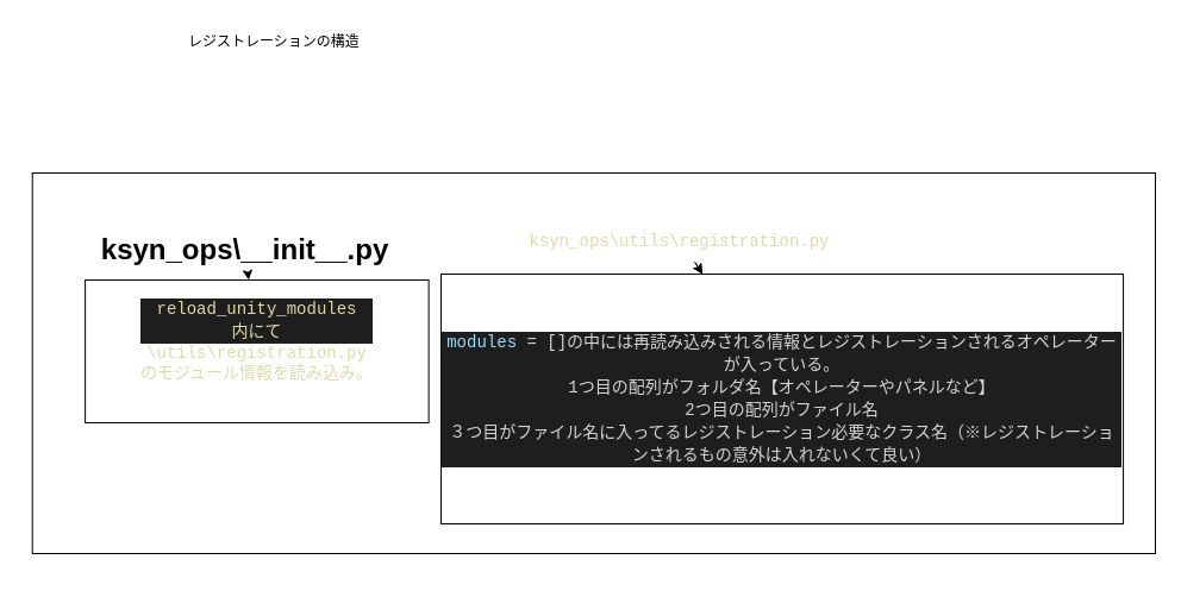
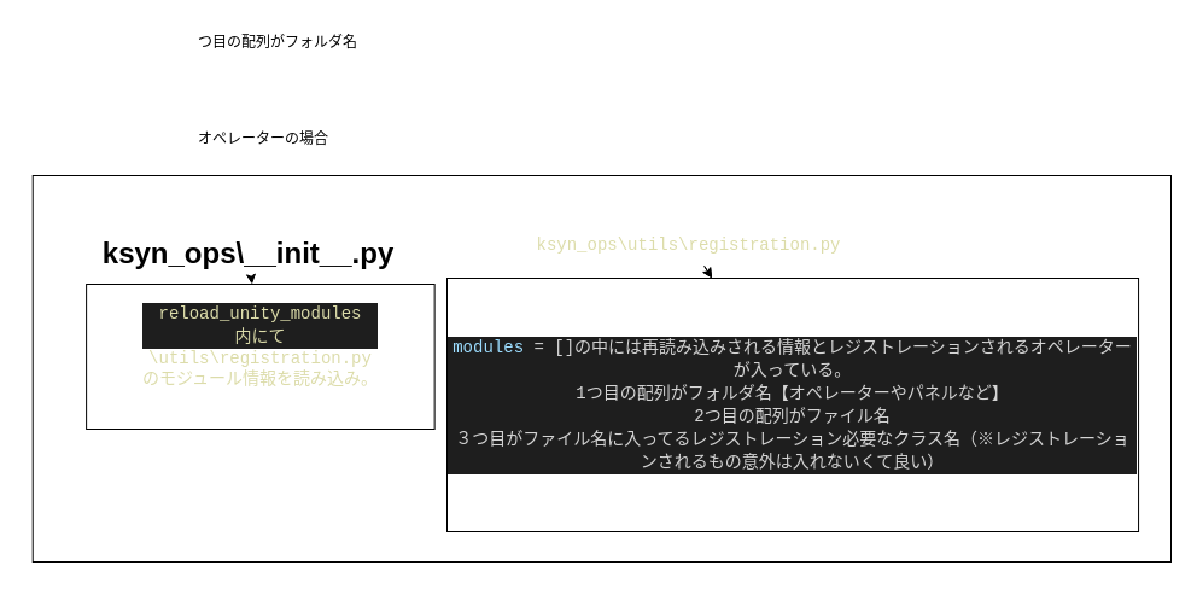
  <mxCell id="0" />
  <mxCell id="1" parent="0" />
- <mxCell id="2" value="レジストレーションの構造" style="text;strokeColor=none;align=center;fillColor=none;html=1;verticalAlign=middle;whiteSpace=wrap;rounded=0;" vertex="1" parent="1"><mxGeometry x="110" y="20" width="240" height="30" as="geometry" /></mxCell>
+ <mxCell id="2" value="つ目の配列がフォルダ名" style="text;strokeColor=none;align=center;fillColor=none;html=1;verticalAlign=middle;whiteSpace=wrap;rounded=0;" vertex="1" parent="1"><mxGeometry x="110" y="20" width="240" height="30" as="geometry" /></mxCell>
  <mxCell id="3" value="" style="group" vertex="1" connectable="0" parent="1"><mxGeometry x="20" y="100" width="950" height="380" as="geometry" /></mxCell>
  <mxCell id="4" value="" style="group" vertex="1" connectable="0" parent="3"><mxGeometry x="31.41" width="918.59" height="365" as="geometry" /></mxCell>
+ <mxCell id="5" value="オペレーターの場合" style="text;strokeColor=none;align=center;fillColor=none;html=1;verticalAlign=middle;whiteSpace=wrap;rounded=0;" vertex="1" parent="4"><mxGeometry x="66.584" width="199.753" height="30" as="geometry" /></mxCell>
  <mxCell id="6" value="" style="group" vertex="1" connectable="0" parent="4"><mxGeometry x="19.703" y="80" width="898.887" height="285" as="geometry" /></mxCell>
  <mxCell id="7" value="" style="rounded=0;whiteSpace=wrap;html=1;" vertex="1" parent="6"><mxGeometry x="-44.389" y="-35" width="943.276" height="320" as="geometry" /></mxCell>
  <mxCell id="8" value="&lt;font face=&quot;Consolas, Courier New, monospace&quot; color=&quot;#dcdcaa&quot;&gt;&lt;span style=&quot;font-size: 14px; font-weight: 400;&quot;&gt;ksyn_ops\utils\registration.py&lt;/span&gt;&lt;/font&gt;" style="text;strokeColor=none;fillColor=none;html=1;fontSize=24;fontStyle=1;verticalAlign=middle;align=center;" vertex="1" parent="6"><mxGeometry x="443.895" width="110.974" height="40" as="geometry" /></mxCell>
  <mxCell id="9" value="" style="group" vertex="1" connectable="0" parent="6"><mxGeometry y="10" width="288.531" height="165" as="geometry" /></mxCell>
  <mxCell id="10" value="&lt;div style=&quot;color: rgb(212, 212, 212); background-color: rgb(30, 30, 30); font-family: Consolas, &amp;quot;Courier New&amp;quot;, monospace; font-size: 14px; line-height: 19px;&quot;&gt;&lt;span style=&quot;color: #dcdcaa;&quot;&gt;reload_unity_modules&lt;/span&gt;&lt;/div&gt;&lt;div style=&quot;background-color: rgb(30, 30, 30); font-family: Consolas, &amp;quot;Courier New&amp;quot;, monospace; font-size: 14px; line-height: 19px;&quot;&gt;&lt;font color=&quot;#dcdcaa&quot;&gt;内にて&lt;/font&gt;&lt;/div&gt;&lt;font face=&quot;Consolas, Courier New, monospace&quot; color=&quot;#dcdcaa&quot;&gt;&lt;span style=&quot;font-size: 14px;&quot;&gt;\utils\registration.py&lt;br&gt;のモジュール情報を読み込み。&lt;br&gt;&lt;br&gt;&lt;/span&gt;&lt;/font&gt;" style="whiteSpace=wrap;html=1;" vertex="1" parent="9"><mxGeometry y="45" width="288.531" height="120" as="geometry" /></mxCell>
  <mxCell id="11" value="ksyn_ops\__init__.py" style="text;strokeColor=none;fillColor=none;html=1;fontSize=24;fontStyle=1;verticalAlign=middle;align=center;" vertex="1" parent="6"><mxGeometry x="78.887" y="10" width="110.974" height="40" as="geometry" /></mxCell>
  <mxCell id="12" value="" style="edgeStyle=none;html=1;" edge="1" parent="6" source="11" target="10"><mxGeometry relative="1" as="geometry" /></mxCell>
  <mxCell id="13" value="&lt;div style=&quot;color: rgb(212, 212, 212); background-color: rgb(30, 30, 30); font-family: Consolas, &amp;quot;Courier New&amp;quot;, monospace; font-size: 14px; line-height: 19px;&quot;&gt;&lt;/div&gt;&lt;div style=&quot;color: rgb(212, 212, 212); background-color: rgb(30, 30, 30); font-family: Consolas, &amp;quot;Courier New&amp;quot;, monospace; font-size: 14px; line-height: 19px;&quot;&gt;&lt;span style=&quot;color: #9cdcfe;&quot;&gt;modules&lt;/span&gt; = []の中には再読み込みされる情報とレジストレーションされるオペレーターが入っている。&lt;/div&gt;&lt;div style=&quot;color: rgb(212, 212, 212); background-color: rgb(30, 30, 30); font-family: Consolas, &amp;quot;Courier New&amp;quot;, monospace; font-size: 14px; line-height: 19px;&quot;&gt;1つ目の配列がフォルダ名【オペレーターやパネルなど】&lt;/div&gt;&lt;div style=&quot;color: rgb(212, 212, 212); background-color: rgb(30, 30, 30); font-family: Consolas, &amp;quot;Courier New&amp;quot;, monospace; font-size: 14px; line-height: 19px;&quot;&gt;2つ目の配列がファイル名&lt;/div&gt;&lt;div style=&quot;color: rgb(212, 212, 212); background-color: rgb(30, 30, 30); font-family: Consolas, &amp;quot;Courier New&amp;quot;, monospace; font-size: 14px; line-height: 19px;&quot;&gt;３つ目がファイル名に入ってるレジストレーション必要なクラス名（※レジストレーションされるもの意外は入れないくて良い）&lt;/div&gt;" style="whiteSpace=wrap;html=1;" vertex="1" parent="3"><mxGeometry x="350" y="130" width="573.06" height="210" as="geometry" /></mxCell>
  <mxCell id="14" value="" style="edgeStyle=none;html=1;" edge="1" parent="3" source="8" target="13"><mxGeometry relative="1" as="geometry" /></mxCell>
  <mxCell id="15" value="" style="edgeStyle=none;html=1;" edge="1" parent="3" source="8" target="13"><mxGeometry relative="1" as="geometry" /></mxCell>
